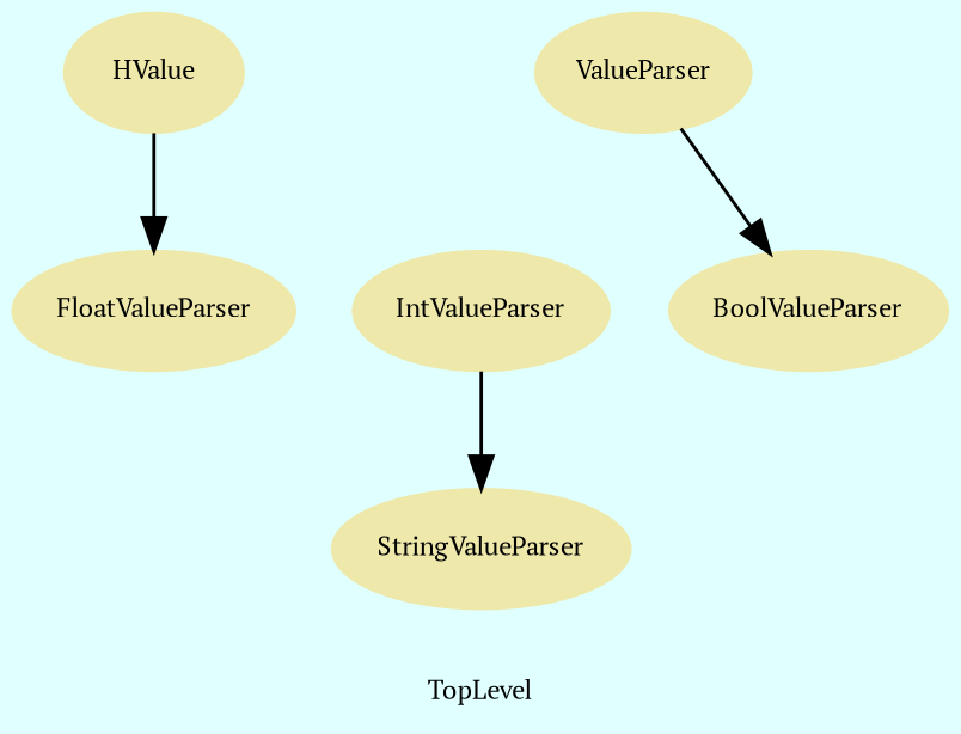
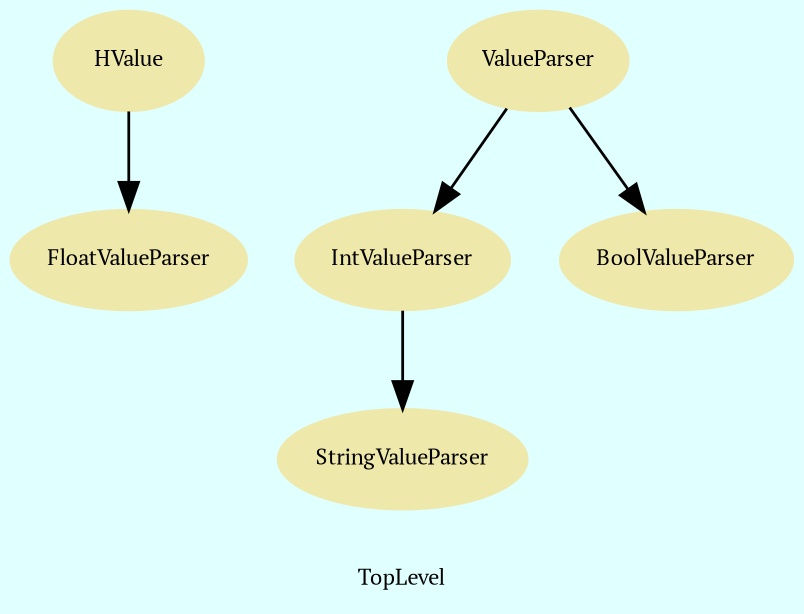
  digraph {
    bgcolor=lightcyan1
    compound=true
    fontname="PT Serif"
    fontsize=8
    label=TopLevel
    node [color=palegoldenrod fontcolor=black fontname="PT Serif" fontsize=8 shape=ellipse style=filled]
    edge [fontname="PT Serif"]
    n1 [label=HValue]
    n2 [label=FloatValueParser]
    n3 [label=IntValueParser]
    n4 [label=StringValueParser]
    n5 [label=ValueParser]
    n6 [label=BoolValueParser]
    n1 -> n2
    n3 -> n4
+   n5 -> n3
    n5 -> n6
  }
